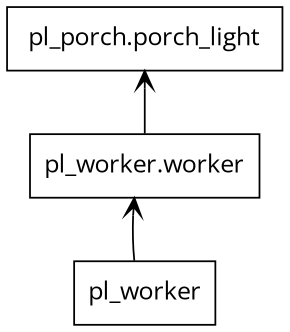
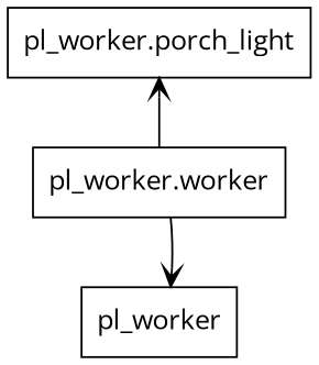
  digraph {
    fontname="Open Sans"
    rankdir=BT
    node [color=black fontname="Open Sans" shape=box style=solid]
    edge [arrowhead=open arrowtail=none fontname="Open Sans"]
    n1 [label=pl_worker]
-   n2 [label="pl_porch.porch_light"]
+   n2 [label="pl_worker.porch_light"]
    n3 [label="pl_worker.worker"]
-   n1 -> n3
+   n3 -> n1
    n3 -> n2
  }
